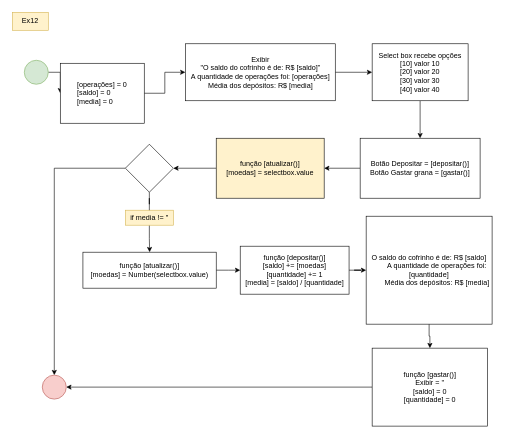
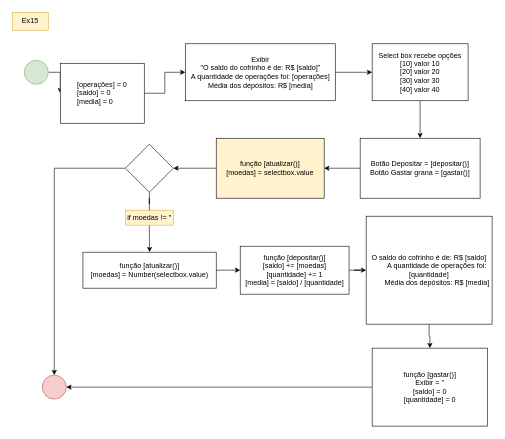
  <mxCell id="0" />
  <mxCell id="1" parent="0" />
  <mxCell id="2" style="edgeStyle=orthogonalEdgeStyle;rounded=0;orthogonalLoop=1;jettySize=auto;html=1;" edge="1" parent="1" source="3" target="10"><mxGeometry relative="1" as="geometry" /></mxCell>
  <mxCell id="3" value="" style="ellipse;whiteSpace=wrap;html=1;aspect=fixed;fillColor=#d5e8d4;strokeColor=#82b366;" vertex="1" parent="1"><mxGeometry x="40" y="100" width="40" height="40" as="geometry" /></mxCell>
- <mxCell id="4" value="Ex12" style="text;html=1;strokeColor=#d6b656;fillColor=#fff2cc;align=center;verticalAlign=middle;whiteSpace=wrap;rounded=0;" vertex="1" parent="1"><mxGeometry width="60" height="30" as="geometry" x="20" y="20" /></mxCell>
+ <mxCell id="4" value="Ex15" style="text;html=1;strokeColor=#d6b656;fillColor=#fff2cc;align=center;verticalAlign=middle;whiteSpace=wrap;rounded=0;" vertex="1" parent="1"><mxGeometry width="60" height="30" as="geometry" x="20" y="20" /></mxCell>
  <mxCell id="5" style="edgeStyle=orthogonalEdgeStyle;rounded=0;orthogonalLoop=1;jettySize=auto;html=1;entryX=0.5;entryY=0;entryDx=0;entryDy=0;" edge="1" parent="1" source="6" target="8"><mxGeometry relative="1" as="geometry" /></mxCell>
  <mxCell id="6" value="Select box recebe opções&lt;br&gt;[10] valor 10&lt;br&gt;[20] valor 20&lt;br&gt;[30] valor 30&lt;br&gt;[40] valor 40" style="whiteSpace=wrap;html=1;" vertex="1" parent="1"><mxGeometry x="620" y="72.5" width="160" height="95" as="geometry" /></mxCell>
  <mxCell id="7" style="edgeStyle=orthogonalEdgeStyle;rounded=0;orthogonalLoop=1;jettySize=auto;html=1;entryX=1;entryY=0.5;entryDx=0;entryDy=0;" edge="1" parent="1" source="8" target="12"><mxGeometry relative="1" as="geometry" /></mxCell>
  <mxCell id="8" value="Botão Depositar = [depositar()]&lt;br&gt;Botão Gastar grana = [gastar()]" style="whiteSpace=wrap;html=1;" vertex="1" parent="1"><mxGeometry x="600" y="230" width="200" height="100" as="geometry" /></mxCell>
  <mxCell id="9" style="edgeStyle=orthogonalEdgeStyle;rounded=0;orthogonalLoop=1;jettySize=auto;html=1;" edge="1" parent="1" source="10" target="14"><mxGeometry relative="1" as="geometry" /></mxCell>
  <mxCell id="10" value="&lt;div style=&quot;text-align: justify;&quot;&gt;&lt;span style=&quot;background-color: initial;&quot;&gt;[operações] = 0&lt;/span&gt;&lt;br&gt;&lt;/div&gt;&lt;div style=&quot;text-align: justify;&quot;&gt;&lt;span style=&quot;background-color: initial;&quot;&gt;[saldo] = 0&lt;/span&gt;&lt;/div&gt;&lt;div style=&quot;text-align: justify;&quot;&gt;&lt;span style=&quot;background-color: initial;&quot;&gt;[media] = 0&lt;/span&gt;&lt;/div&gt;" style="whiteSpace=wrap;html=1;" vertex="1" parent="1"><mxGeometry x="100" y="105" width="140" height="100" as="geometry" /></mxCell>
  <mxCell id="11" style="edgeStyle=orthogonalEdgeStyle;rounded=0;orthogonalLoop=1;jettySize=auto;html=1;entryX=1;entryY=0.5;entryDx=0;entryDy=0;" edge="1" parent="1" source="12" target="17"><mxGeometry relative="1" as="geometry" /></mxCell>
  <mxCell id="12" value="função [atualizar()]&lt;br&gt;&lt;span style=&quot;text-align: justify;&quot;&gt;[moedas] = selectbox.value&lt;/span&gt;" style="whiteSpace=wrap;html=1;fillColor=#fff2cc;" vertex="1" parent="1"><mxGeometry x="360" y="230" width="180" height="100" as="geometry" /></mxCell>
  <mxCell id="13" style="edgeStyle=orthogonalEdgeStyle;rounded=0;orthogonalLoop=1;jettySize=auto;html=1;entryX=0;entryY=0.5;entryDx=0;entryDy=0;" edge="1" parent="1" source="14" target="6"><mxGeometry relative="1" as="geometry" /></mxCell>
  <mxCell id="14" value="Exibir&lt;br&gt;&quot;O saldo do cofrinho é de: R$ [saldo]”&lt;br&gt;A quantidade de operações foi: [operações]&lt;br&gt;Média dos depósitos: R$ [media]" style="rounded=0;whiteSpace=wrap;html=1;" vertex="1" parent="1"><mxGeometry x="308.5" y="72.5" width="250" height="95" as="geometry" /></mxCell>
  <mxCell id="15" value="" style="edgeStyle=orthogonalEdgeStyle;rounded=0;orthogonalLoop=1;jettySize=auto;html=1;startArrow=none;" edge="1" parent="1" source="20" target="19"><mxGeometry relative="1" as="geometry" /></mxCell>
  <mxCell id="16" style="edgeStyle=orthogonalEdgeStyle;rounded=0;orthogonalLoop=1;jettySize=auto;html=1;" edge="1" parent="1" source="17" target="22"><mxGeometry relative="1" as="geometry" /></mxCell>
  <mxCell id="17" value="" style="rhombus;whiteSpace=wrap;html=1;" vertex="1" parent="1"><mxGeometry x="208.5" y="240" width="80" height="80" as="geometry" /></mxCell>
  <mxCell id="18" value="" style="edgeStyle=orthogonalEdgeStyle;rounded=0;orthogonalLoop=1;jettySize=auto;html=1;" edge="1" parent="1" source="19" target="24"><mxGeometry relative="1" as="geometry" /></mxCell>
  <mxCell id="19" value="função [atualizar()]&lt;br&gt;[moedas] = Number(selectbox.value)" style="whiteSpace=wrap;html=1;" vertex="1" parent="1"><mxGeometry x="137.75" y="420" width="222.25" height="60" as="geometry" /></mxCell>
- <mxCell id="20" value="if media != ''" style="text;html=1;strokeColor=#d6b656;fillColor=#fff2cc;align=center;verticalAlign=middle;whiteSpace=wrap;rounded=0;" vertex="1" parent="1"><mxGeometry x="208.5" y="350" width="80" height="25" as="geometry" /></mxCell>
+ <mxCell id="20" value="if moedas != ''" style="text;html=1;strokeColor=#d6b656;fillColor=#fff2cc;align=center;verticalAlign=middle;whiteSpace=wrap;rounded=0;" vertex="1" parent="1"><mxGeometry x="208.5" y="350" width="80" height="25" as="geometry" /></mxCell>
  <mxCell id="21" value="" style="edgeStyle=orthogonalEdgeStyle;rounded=0;orthogonalLoop=1;jettySize=auto;html=1;endArrow=none;" edge="1" parent="1" source="17" target="20"><mxGeometry relative="1" as="geometry"><mxPoint x="248.5" y="320" as="sourcePoint" /><mxPoint x="248.5" y="410" as="targetPoint" /></mxGeometry></mxCell>
  <mxCell id="22" value="" style="ellipse;whiteSpace=wrap;html=1;aspect=fixed;fillColor=#f8cecc;strokeColor=#b85450;" vertex="1" parent="1"><mxGeometry x="70" y="625" width="40" height="40" as="geometry" /></mxCell>
  <mxCell id="23" value="" style="edgeStyle=orthogonalEdgeStyle;rounded=0;orthogonalLoop=1;jettySize=auto;html=1;" edge="1" parent="1" source="24" target="26"><mxGeometry relative="1" as="geometry" /></mxCell>
  <mxCell id="24" value="função [depositar()]&lt;br&gt;[saldo] += [moedas]&lt;br&gt;[quantidade] += 1&lt;br&gt;[media] = [saldo] / [quantidade]" style="whiteSpace=wrap;html=1;" vertex="1" parent="1"><mxGeometry x="400" y="410" width="181.5" height="80" as="geometry" /></mxCell>
  <mxCell id="25" value="" style="edgeStyle=orthogonalEdgeStyle;rounded=0;orthogonalLoop=1;jettySize=auto;html=1;" edge="1" parent="1" source="26" target="28"><mxGeometry relative="1" as="geometry" /></mxCell>
  <mxCell id="26" value="&lt;div&gt;O saldo do cofrinho é de: R$ [saldo]&lt;/div&gt;&lt;div&gt;&amp;nbsp; &amp;nbsp; &amp;nbsp; &amp;nbsp; A quantidade de operações foi: [quantidade]&lt;/div&gt;&lt;div&gt;&amp;nbsp; &amp;nbsp; &amp;nbsp; &amp;nbsp; Média dos depósitos: R$ [media]&lt;/div&gt;" style="whiteSpace=wrap;html=1;" vertex="1" parent="1"><mxGeometry x="610" y="360" width="210" height="180" as="geometry" /></mxCell>
  <mxCell id="27" style="edgeStyle=orthogonalEdgeStyle;rounded=0;orthogonalLoop=1;jettySize=auto;html=1;entryX=1;entryY=0.5;entryDx=0;entryDy=0;" edge="1" parent="1" source="28" target="22"><mxGeometry relative="1" as="geometry"><mxPoint x="120" y="645" as="targetPoint" /></mxGeometry></mxCell>
  <mxCell id="28" value="função [gastar()]&lt;br&gt;Exibir = ''&lt;br&gt;[saldo] = 0&lt;br&gt;[quantidade] = 0" style="whiteSpace=wrap;html=1;" vertex="1" parent="1"><mxGeometry x="620" y="580" width="192.5" height="130" as="geometry" /></mxCell>
